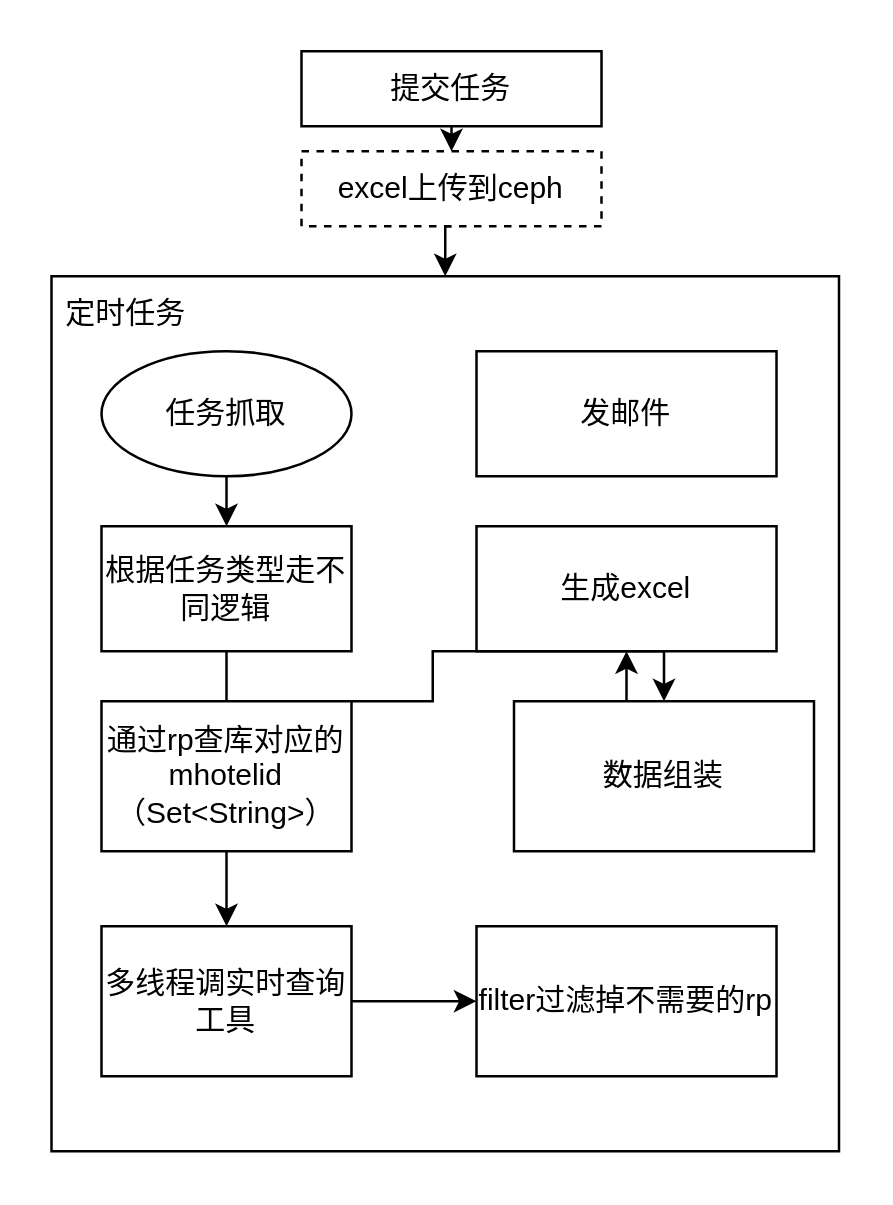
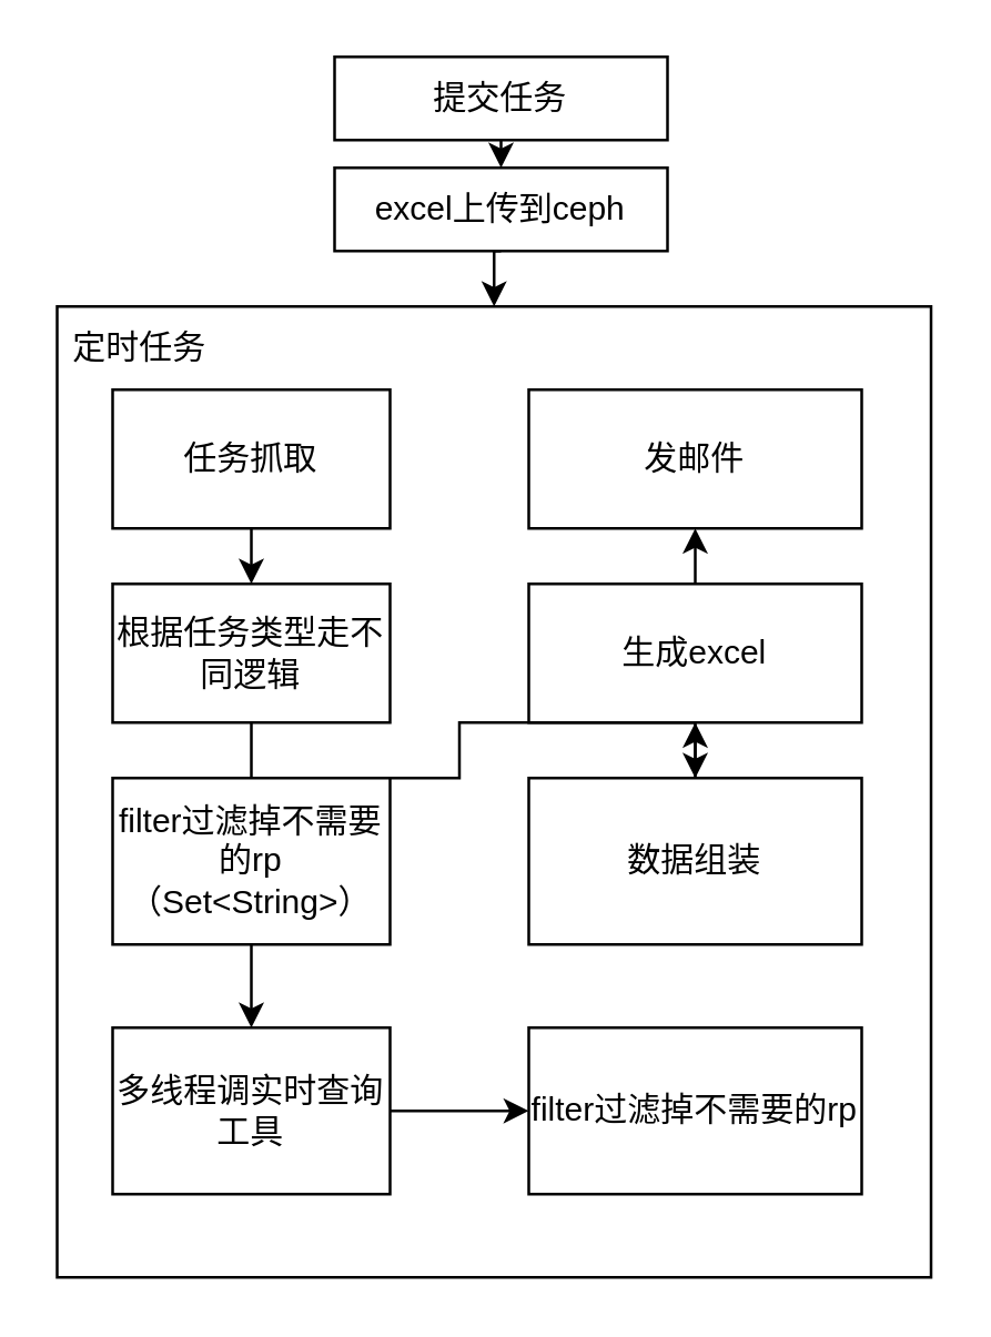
  <mxCell id="0" />
  <mxCell id="1" parent="0" />
  <mxCell id="2" style="edgeStyle=orthogonalEdgeStyle;rounded=0;orthogonalLoop=1;jettySize=auto;html=1;exitX=0.5;exitY=1;exitDx=0;exitDy=0;entryX=0.5;entryY=0;entryDx=0;entryDy=0;" edge="1" parent="1" source="3" target="5"><mxGeometry relative="1" as="geometry" /></mxCell>
  <mxCell id="3" value="提交任务" style="rounded=0;whiteSpace=wrap;html=1;" vertex="1" parent="1"><mxGeometry x="120" y="20" width="120" height="30" as="geometry" /></mxCell>
  <mxCell id="4" style="edgeStyle=orthogonalEdgeStyle;rounded=0;orthogonalLoop=1;jettySize=auto;html=1;exitX=0.5;exitY=1;exitDx=0;exitDy=0;entryX=0.5;entryY=0;entryDx=0;entryDy=0;" edge="1" parent="1" source="5" target="6"><mxGeometry relative="1" as="geometry" /></mxCell>
- <mxCell id="5" value="excel上传到ceph" style="rounded=0;whiteSpace=wrap;html=1;dashed=1;" vertex="1" parent="1"><mxGeometry x="120" y="60" width="120" height="30" as="geometry" /></mxCell>
+ <mxCell id="5" value="excel上传到ceph" style="rounded=0;whiteSpace=wrap;html=1;" vertex="1" parent="1"><mxGeometry x="120" y="60" width="120" height="30" as="geometry" /></mxCell>
  <mxCell id="6" value="" style="rounded=0;whiteSpace=wrap;html=1;" vertex="1" parent="1"><mxGeometry x="20" y="110" width="315" height="350" as="geometry" /></mxCell>
  <mxCell id="7" value="定时任务" style="text;html=1;strokeColor=none;fillColor=none;align=center;verticalAlign=middle;whiteSpace=wrap;rounded=0;" vertex="1" parent="1"><mxGeometry x="20" y="110" width="60" height="30" as="geometry" /></mxCell>
  <mxCell id="8" style="edgeStyle=orthogonalEdgeStyle;rounded=0;orthogonalLoop=1;jettySize=auto;html=1;exitX=0.5;exitY=1;exitDx=0;exitDy=0;entryX=0.5;entryY=0;entryDx=0;entryDy=0;" edge="1" parent="1" source="9" target="11"><mxGeometry relative="1" as="geometry" /></mxCell>
- <mxCell id="9" value="任务抓取" style="ellipse;whiteSpace=wrap;html=1;" vertex="1" parent="1"><mxGeometry y="140" width="100" height="50" as="geometry" x="40" /></mxCell>
+ <mxCell id="9" value="任务抓取" style="rounded=0;whiteSpace=wrap;html=1;" vertex="1" parent="1"><mxGeometry y="140" width="100" height="50" as="geometry" x="40" /></mxCell>
  <mxCell id="10" style="edgeStyle=orthogonalEdgeStyle;rounded=0;orthogonalLoop=1;jettySize=auto;html=1;exitX=0.5;exitY=1;exitDx=0;exitDy=0;" edge="1" parent="1" source="11" target="18"><mxGeometry relative="1" as="geometry" /></mxCell>
  <mxCell id="11" value="根据任务类型走不同逻辑" style="rounded=0;whiteSpace=wrap;html=1;" vertex="1" parent="1"><mxGeometry y="210" width="100" height="50" as="geometry" x="40" /></mxCell>
  <mxCell id="12" style="edgeStyle=orthogonalEdgeStyle;rounded=0;orthogonalLoop=1;jettySize=auto;html=1;exitX=0.5;exitY=1;exitDx=0;exitDy=0;entryX=0.5;entryY=0;entryDx=0;entryDy=0;" edge="1" parent="1" source="13" target="15"><mxGeometry relative="1" as="geometry" /></mxCell>
- <mxCell id="13" value="通过rp查库对应的mhotelid（Set&amp;lt;String&amp;gt;）" style="rounded=0;whiteSpace=wrap;html=1;" vertex="1" parent="1"><mxGeometry y="280" width="100" height="60" as="geometry" x="40" /></mxCell>
+ <mxCell id="13" value="filter过滤掉不需要的rp（Set&amp;lt;String&amp;gt;）" style="rounded=0;whiteSpace=wrap;html=1;" vertex="1" parent="1"><mxGeometry y="280" width="100" height="60" as="geometry" x="40" /></mxCell>
  <mxCell id="14" style="edgeStyle=orthogonalEdgeStyle;rounded=0;orthogonalLoop=1;jettySize=auto;html=1;exitX=1;exitY=0.5;exitDx=0;exitDy=0;entryX=0;entryY=0.5;entryDx=0;entryDy=0;" edge="1" parent="1" source="15" target="16"><mxGeometry relative="1" as="geometry" /></mxCell>
  <mxCell id="15" value="多线程调实时查询工具" style="rounded=0;whiteSpace=wrap;html=1;" vertex="1" parent="1"><mxGeometry y="370" width="100" height="60" as="geometry" x="40" /></mxCell>
  <mxCell id="16" value="filter过滤掉不需要的rp" style="rounded=0;whiteSpace=wrap;html=1;" vertex="1" parent="1"><mxGeometry x="190" y="370" width="120" height="60" as="geometry" /></mxCell>
  <mxCell id="17" style="edgeStyle=orthogonalEdgeStyle;rounded=0;orthogonalLoop=1;jettySize=auto;html=1;exitX=0.5;exitY=0;exitDx=0;exitDy=0;entryX=0.5;entryY=1;entryDx=0;entryDy=0;" edge="1" parent="1" source="18" target="20"><mxGeometry relative="1" as="geometry" /></mxCell>
- <mxCell id="18" value="数据组装" style="rounded=0;whiteSpace=wrap;html=1;" vertex="1" parent="1"><mxGeometry x="205" y="280" width="120" height="60" as="geometry" /></mxCell>
+ <mxCell id="18" value="数据组装" style="rounded=0;whiteSpace=wrap;html=1;" vertex="1" parent="1"><mxGeometry x="190" y="280" width="120" height="60" as="geometry" /></mxCell>
+ <mxCell id="19" style="edgeStyle=orthogonalEdgeStyle;rounded=0;orthogonalLoop=1;jettySize=auto;html=1;exitX=0.5;exitY=0;exitDx=0;exitDy=0;entryX=0.5;entryY=1;entryDx=0;entryDy=0;" edge="1" parent="1" source="20" target="21"><mxGeometry relative="1" as="geometry" /></mxCell>
  <mxCell id="20" value="生成excel" style="rounded=0;whiteSpace=wrap;html=1;" vertex="1" parent="1"><mxGeometry x="190" y="210" width="120" height="50" as="geometry" /></mxCell>
  <mxCell id="21" value="发邮件" style="rounded=0;whiteSpace=wrap;html=1;" vertex="1" parent="1"><mxGeometry x="190" y="140" width="120" height="50" as="geometry" /></mxCell>
